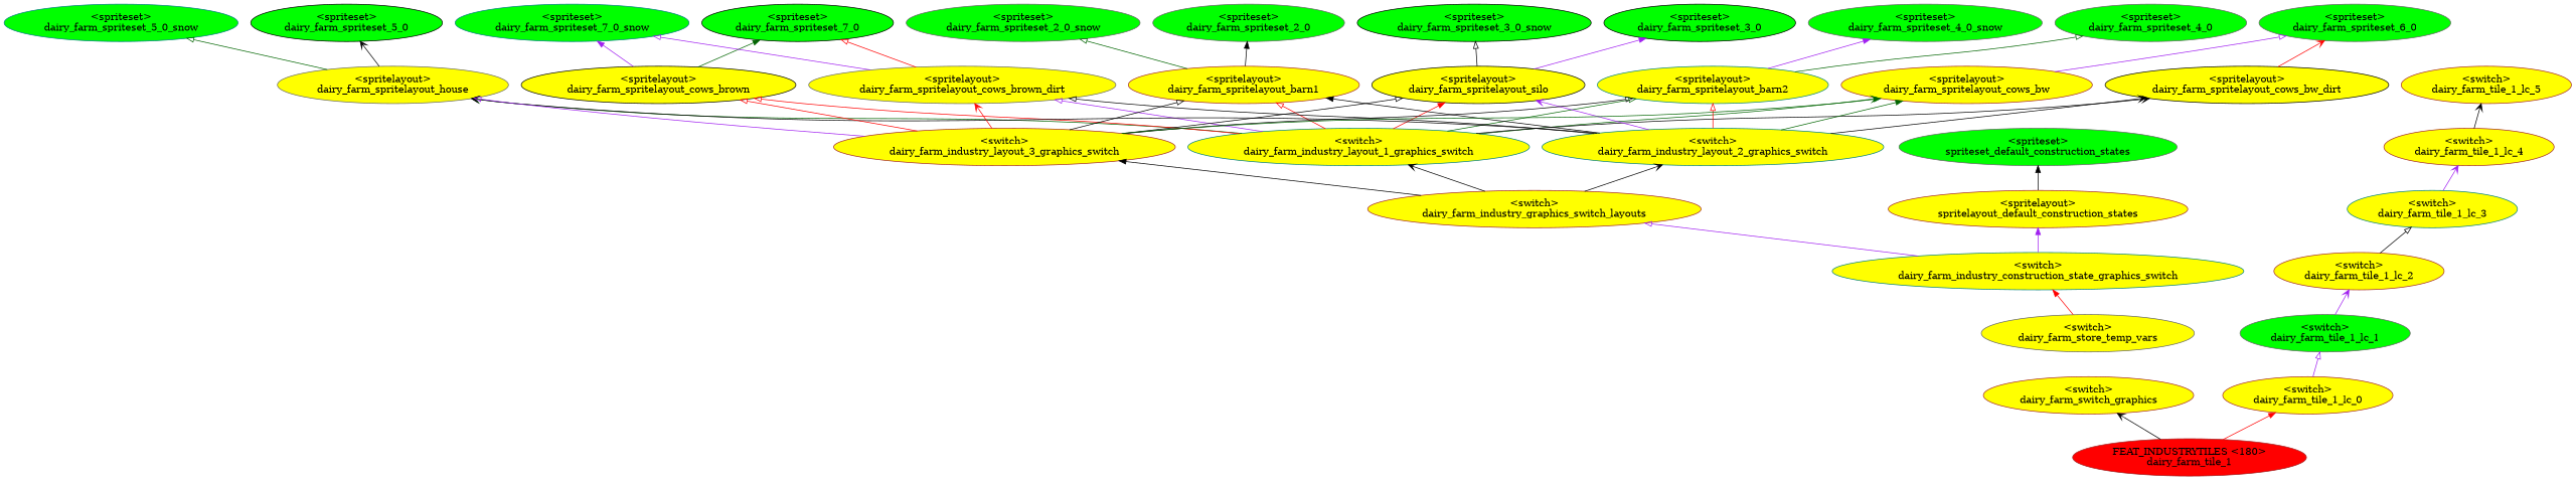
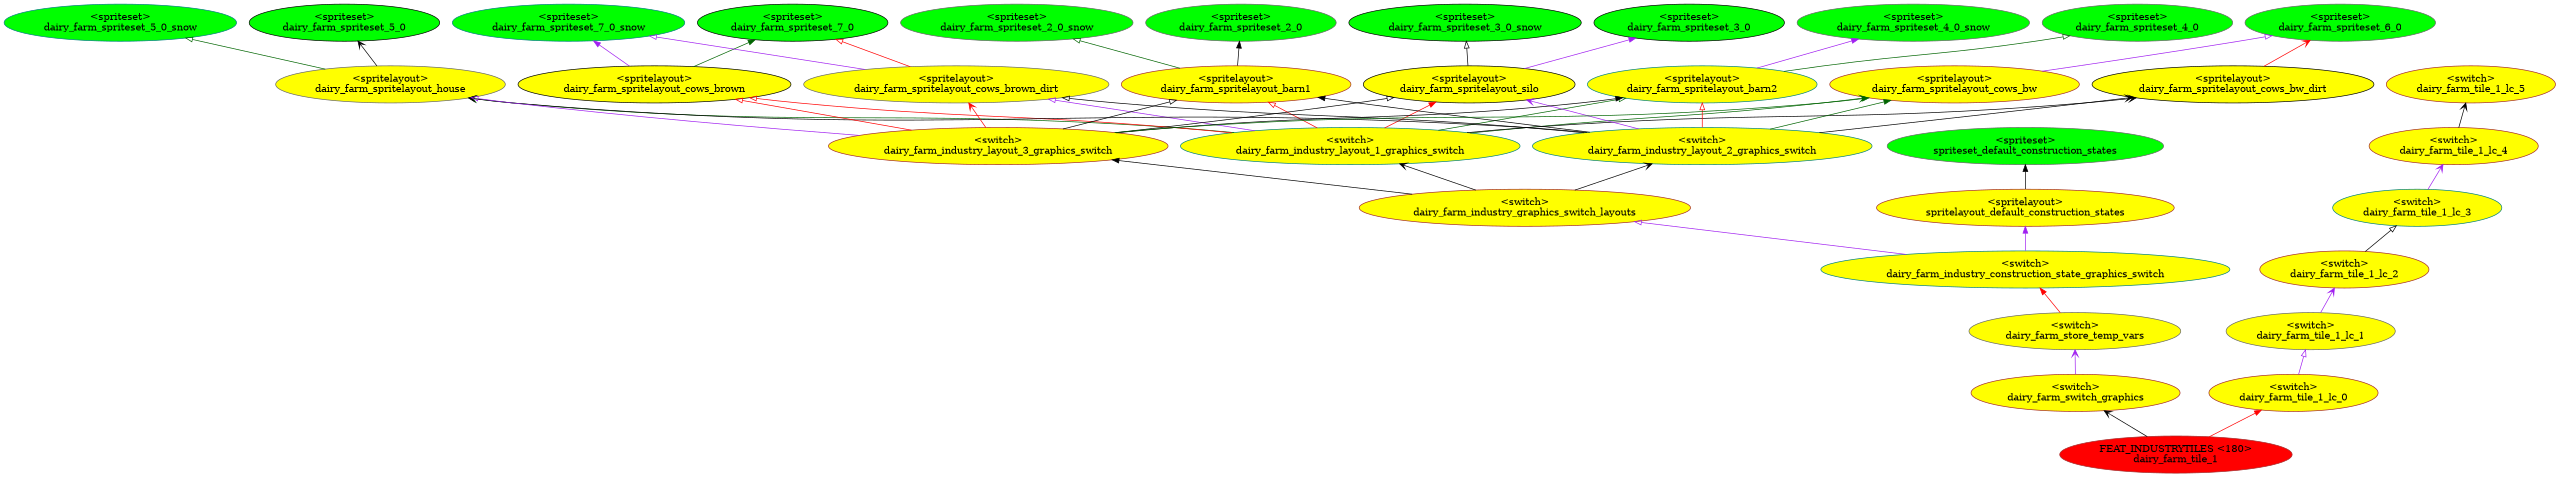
  digraph {
    rankdir=BT
    node [color=brown fillcolor=yellow style=filled]
    edge [arrowhead=onormal color=black]
    n1 [color=gray40 fillcolor=green label="<spriteset>\nspriteset_default_construction_states"]
    n2 [label="<spritelayout>\nspritelayout_default_construction_states"]
    n3 [color=gray40 fillcolor=green label="<spriteset>\ndairy_farm_spriteset_2_0"]
    n4 [color=gray40 fillcolor=green label="<spriteset>\ndairy_farm_spriteset_2_0_snow"]
    n5 [color=black fillcolor=green label="<spriteset>\ndairy_farm_spriteset_3_0"]
    n6 [color=black fillcolor=green label="<spriteset>\ndairy_farm_spriteset_3_0_snow"]
    n7 [color=gray40 fillcolor=green label="<spriteset>\ndairy_farm_spriteset_4_0"]
    n8 [color=gray40 fillcolor=green label="<spriteset>\ndairy_farm_spriteset_4_0_snow"]
    n9 [color=black fillcolor=green label="<spriteset>\ndairy_farm_spriteset_5_0"]
    n10 [color=teal fillcolor=green label="<spriteset>\ndairy_farm_spriteset_5_0_snow"]
    n11 [color=gray40 fillcolor=green label="<spriteset>\ndairy_farm_spriteset_6_0"]
    n12 [color=black fillcolor=green label="<spriteset>\ndairy_farm_spriteset_7_0"]
    n13 [color=teal fillcolor=green label="<spriteset>\ndairy_farm_spriteset_7_0_snow"]
    n14 [label="<spritelayout>\ndairy_farm_spritelayout_barn1"]
    n15 [color=black label="<spritelayout>\ndairy_farm_spritelayout_silo"]
    n16 [color=teal label="<spritelayout>\ndairy_farm_spritelayout_barn2"]
    n17 [color=gray40 label="<spritelayout>\ndairy_farm_spritelayout_house"]
    n18 [label="<spritelayout>\ndairy_farm_spritelayout_cows_bw"]
    n19 [color=black label="<spritelayout>\ndairy_farm_spritelayout_cows_brown"]
    n20 [color=black label="<spritelayout>\ndairy_farm_spritelayout_cows_bw_dirt"]
    n21 [color=gray40 label="<spritelayout>\ndairy_farm_spritelayout_cows_brown_dirt"]
    n22 [color=teal label="<switch>\ndairy_farm_industry_layout_1_graphics_switch"]
    n23 [color=teal label="<switch>\ndairy_farm_industry_layout_2_graphics_switch"]
    n24 [label="<switch>\ndairy_farm_industry_layout_3_graphics_switch"]
    n25 [label="<switch>\ndairy_farm_industry_graphics_switch_layouts"]
    n26 [color=teal label="<switch>\ndairy_farm_industry_construction_state_graphics_switch"]
    n27 [color=gray40 label="<switch>\ndairy_farm_store_temp_vars"]
    n28 [label="<switch>\ndairy_farm_switch_graphics"]
    n29 [label="<switch>\ndairy_farm_tile_1_lc_5"]
    n30 [label="<switch>\ndairy_farm_tile_1_lc_4"]
    n31 [color=teal label="<switch>\ndairy_farm_tile_1_lc_3"]
    n32 [label="<switch>\ndairy_farm_tile_1_lc_2"]
-   n33 [color=gray40 fillcolor=green label="<switch>\ndairy_farm_tile_1_lc_1"]
+   n33 [color=gray40 label="<switch>\ndairy_farm_tile_1_lc_1"]
    n34 [label="<switch>\ndairy_farm_tile_1_lc_0"]
    n35 [fillcolor=red label="FEAT_INDUSTRYTILES <180>\ndairy_farm_tile_1"]
    n2 -> n1 [arrowhead=normal]
    n14 -> n3 [arrowhead=normal]
    n14 -> n4 [color=darkgreen]
    n15 -> n5 [arrowhead=normal color=purple]
    n15 -> n6
    n16 -> n7 [color=darkgreen]
    n16 -> n8 [arrowhead=normal color=purple]
    n17 -> n9 [arrowhead=vee]
    n17 -> n10 [color=darkgreen]
    n18 -> n11 [color=purple]
    n19 -> n12 [arrowhead=normal color=darkgreen]
    n19 -> n13 [arrowhead=normal color=purple]
    n20 -> n11 [arrowhead=vee color=red]
    n21 -> n12 [color=red]
    n21 -> n13 [color=purple]
    n22 -> n14 [color=red]
    n22 -> n15 [arrowhead=normal color=red]
    n22 -> n16 [color=darkgreen]
    n22 -> n17 [arrowhead=vee color=darkgreen]
    n22 -> n18 [arrowhead=vee color=darkgreen]
    n22 -> n19 [color=red]
    n22 -> n20 [arrowhead=vee]
    n22 -> n21 [color=purple]
    n23 -> n14 [arrowhead=normal]
    n23 -> n15 [arrowhead=vee color=purple]
    n23 -> n16 [color=red]
    n23 -> n17 [arrowhead=vee]
    n23 -> n18 [arrowhead=normal color=darkgreen]
    n23 -> n20 [arrowhead=vee]
    n23 -> n21
    n24 -> n14
    n24 -> n15
-   n24 -> n16
+   n24 -> n16 [arrowhead=normal]
    n24 -> n17 [color=purple]
    n24 -> n18 [arrowhead=normal color=darkgreen]
    n24 -> n19 [color=red]
    n24 -> n21 [arrowhead=vee color=red]
    n25 -> n22 [arrowhead=vee]
    n25 -> n23 [arrowhead=vee]
    n25 -> n24 [arrowhead=normal]
    n26 -> n2 [arrowhead=normal color=purple]
    n26 -> n25 [color=purple]
    n27 -> n26 [arrowhead=normal color=red]
+   n28 -> n27 [arrowhead=vee color=purple]
    n30 -> n29 [arrowhead=vee]
    n31 -> n30 [arrowhead=vee color=purple]
    n32 -> n31
    n33 -> n32 [arrowhead=vee color=purple]
    n34 -> n33 [color=purple]
    n35 -> n28 [arrowhead=vee]
    n35 -> n34 [arrowhead=normal color=red]
  }
